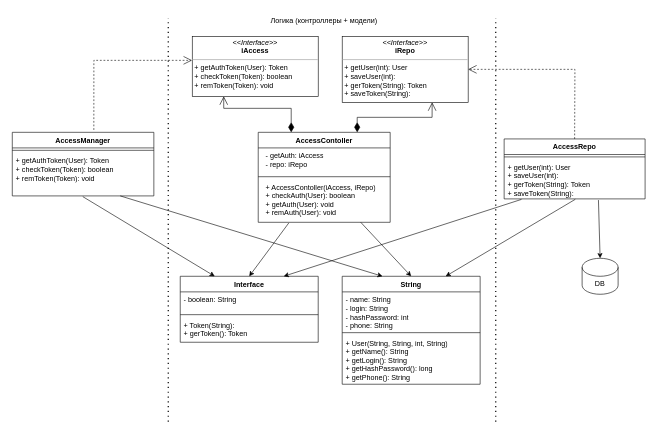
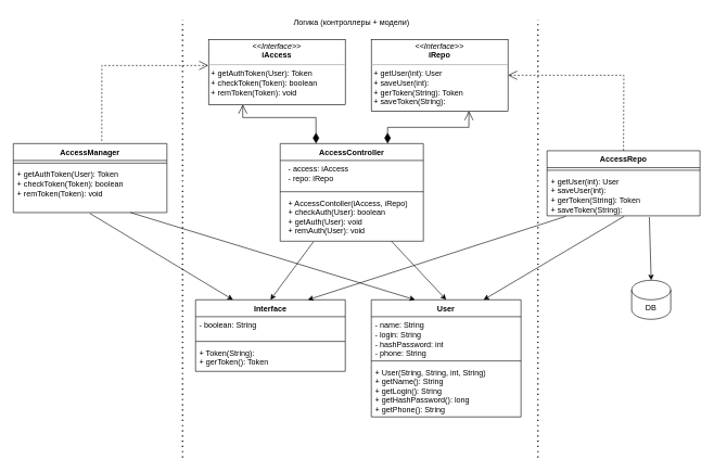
  <mxCell id="0" />
  <mxCell id="1" parent="0" />
  <mxCell id="2" value="&lt;b style=&quot;border-color: var(--border-color);&quot;&gt;AccessManager&lt;/b&gt;" style="swimlane;fontStyle=1;align=center;verticalAlign=top;childLayout=stackLayout;horizontal=1;startSize=26;horizontalStack=0;resizeParent=1;resizeParentMax=0;resizeLast=0;collapsible=1;marginBottom=0;whiteSpace=wrap;html=1;" vertex="1" parent="1"><mxGeometry x="20" y="220" width="236" height="106" as="geometry" /></mxCell>
  <mxCell id="3" value="" style="line;strokeWidth=1;fillColor=none;align=left;verticalAlign=middle;spacingTop=-1;spacingLeft=3;spacingRight=3;rotatable=0;labelPosition=right;points=[];portConstraint=eastwest;strokeColor=inherit;" vertex="1" parent="2"><mxGeometry y="26" width="236" height="8" as="geometry" /></mxCell>
  <mxCell id="4" value="+ getAuthToken(User): Token&lt;br&gt;+ checkToken(Token): boolean&lt;br&gt;+ remToken(Token): void" style="text;strokeColor=none;fillColor=none;align=left;verticalAlign=top;spacingLeft=4;spacingRight=4;overflow=hidden;rotatable=0;points=[[0,0.5],[1,0.5]];portConstraint=eastwest;whiteSpace=wrap;html=1;" vertex="1" parent="2"><mxGeometry y="34" width="236" height="72" as="geometry" /></mxCell>
  <mxCell id="5" value="&lt;p style=&quot;margin:0px;margin-top:4px;text-align:center;&quot;&gt;&lt;i&gt;&amp;lt;&amp;lt;Interface&amp;gt;&amp;gt;&lt;/i&gt;&lt;br&gt;&lt;b&gt;iAccess&lt;/b&gt;&lt;/p&gt;&lt;hr size=&quot;1&quot;&gt;&lt;p style=&quot;margin:0px;margin-left:4px;&quot;&gt;&lt;/p&gt;&lt;p style=&quot;margin:0px;margin-left:4px;&quot;&gt;+ getAuthToken(User): Token&lt;br style=&quot;border-color: var(--border-color);&quot;&gt;+ checkToken(Token): boolean&lt;br style=&quot;border-color: var(--border-color);&quot;&gt;+ remToken(Token): void&lt;br&gt;&lt;/p&gt;" style="verticalAlign=top;align=left;overflow=fill;fontSize=12;fontFamily=Helvetica;html=1;whiteSpace=wrap;" vertex="1" parent="1"><mxGeometry x="320" y="60" width="210" height="100" as="geometry" /></mxCell>
  <mxCell id="6" value="&lt;p style=&quot;margin:0px;margin-top:4px;text-align:center;&quot;&gt;&lt;i&gt;&amp;lt;&amp;lt;Interface&amp;gt;&amp;gt;&lt;/i&gt;&lt;br&gt;&lt;b&gt;iRepo&lt;/b&gt;&lt;/p&gt;&lt;hr size=&quot;1&quot;&gt;&lt;p style=&quot;margin:0px;margin-left:4px;&quot;&gt;&lt;/p&gt;&lt;p style=&quot;margin:0px;margin-left:4px;&quot;&gt;+ getUser(int): User&lt;br style=&quot;border-color: var(--border-color);&quot;&gt;+ saveUser(int):&lt;br style=&quot;border-color: var(--border-color);&quot;&gt;+ gerToken(String): Token&lt;br style=&quot;border-color: var(--border-color);&quot;&gt;+ saveToken(String):&lt;br&gt;&lt;/p&gt;" style="verticalAlign=top;align=left;overflow=fill;fontSize=12;fontFamily=Helvetica;html=1;whiteSpace=wrap;" vertex="1" parent="1"><mxGeometry x="570" y="60" width="210" height="110" as="geometry" /></mxCell>
  <mxCell id="7" value="&lt;b style=&quot;border-color: var(--border-color);&quot;&gt;AccessRepo&lt;/b&gt;" style="swimlane;fontStyle=1;align=center;verticalAlign=top;childLayout=stackLayout;horizontal=1;startSize=26;horizontalStack=0;resizeParent=1;resizeParentMax=0;resizeLast=0;collapsible=1;marginBottom=0;whiteSpace=wrap;html=1;" vertex="1" parent="1"><mxGeometry x="840" y="231" width="235" height="100" as="geometry" /></mxCell>
  <mxCell id="8" value="" style="line;strokeWidth=1;fillColor=none;align=left;verticalAlign=middle;spacingTop=-1;spacingLeft=3;spacingRight=3;rotatable=0;labelPosition=right;points=[];portConstraint=eastwest;strokeColor=inherit;" vertex="1" parent="7"><mxGeometry y="26" width="235" height="8" as="geometry" /></mxCell>
  <mxCell id="9" value="+ getUser(int): User&lt;br&gt;+ saveUser(int):&lt;br&gt;+ gerToken(String): Token&lt;br&gt;+ saveToken(String):" style="text;strokeColor=none;fillColor=none;align=left;verticalAlign=top;spacingLeft=4;spacingRight=4;overflow=hidden;rotatable=0;points=[[0,0.5],[1,0.5]];portConstraint=eastwest;whiteSpace=wrap;html=1;" vertex="1" parent="7"><mxGeometry y="34" width="235" height="66" as="geometry" /></mxCell>
  <mxCell id="10" style="edgeStyle=orthogonalEdgeStyle;rounded=0;orthogonalLoop=1;jettySize=auto;html=1;exitX=0.5;exitY=1;exitDx=0;exitDy=0;" edge="1" parent="1" source="6" target="6"><mxGeometry relative="1" as="geometry" /></mxCell>
- <mxCell id="11" value="&lt;b style=&quot;border-color: var(--border-color);&quot;&gt;AccessContoller&lt;/b&gt;" style="swimlane;fontStyle=1;align=center;verticalAlign=top;childLayout=stackLayout;horizontal=1;startSize=26;horizontalStack=0;resizeParent=1;resizeParentMax=0;resizeLast=0;collapsible=1;marginBottom=0;whiteSpace=wrap;html=1;" vertex="1" parent="1"><mxGeometry x="430" y="220" width="220" height="150" as="geometry" /></mxCell>
- <mxCell id="12" value="&amp;nbsp; - getAuth: iAccess&lt;br&gt;&amp;nbsp; - repo: iRepo" style="text;strokeColor=none;fillColor=none;align=left;verticalAlign=top;spacingLeft=4;spacingRight=4;overflow=hidden;rotatable=0;points=[[0,0.5],[1,0.5]];portConstraint=eastwest;whiteSpace=wrap;html=1;" vertex="1" parent="11"><mxGeometry y="26" width="220" height="44" as="geometry" /></mxCell>
+ <mxCell id="11" value="&lt;b style=&quot;border-color: var(--border-color);&quot;&gt;AccessController&lt;/b&gt;" style="swimlane;fontStyle=1;align=center;verticalAlign=top;childLayout=stackLayout;horizontal=1;startSize=26;horizontalStack=0;resizeParent=1;resizeParentMax=0;resizeLast=0;collapsible=1;marginBottom=0;whiteSpace=wrap;html=1;" vertex="1" parent="1"><mxGeometry x="430" y="220" width="220" height="150" as="geometry" /></mxCell>
+ <mxCell id="12" value="&amp;nbsp; - access: iAccess&lt;br&gt;&amp;nbsp; - repo: iRepo" style="text;strokeColor=none;fillColor=none;align=left;verticalAlign=top;spacingLeft=4;spacingRight=4;overflow=hidden;rotatable=0;points=[[0,0.5],[1,0.5]];portConstraint=eastwest;whiteSpace=wrap;html=1;" vertex="1" parent="11"><mxGeometry y="26" width="220" height="44" as="geometry" /></mxCell>
  <mxCell id="13" value="" style="line;strokeWidth=1;fillColor=none;align=left;verticalAlign=middle;spacingTop=-1;spacingLeft=3;spacingRight=3;rotatable=0;labelPosition=right;points=[];portConstraint=eastwest;strokeColor=inherit;" vertex="1" parent="11"><mxGeometry y="70" width="220" height="8" as="geometry" /></mxCell>
  <mxCell id="14" value="&amp;nbsp; + AccessContoller(iAccess, iRepo)&lt;br&gt;&amp;nbsp; + checkAuth(User): boolean&lt;br&gt;&amp;nbsp; + getAuth(User): void&lt;br&gt;&amp;nbsp; + remAuth(User): void" style="text;strokeColor=none;fillColor=none;align=left;verticalAlign=top;spacingLeft=4;spacingRight=4;overflow=hidden;rotatable=0;points=[[0,0.5],[1,0.5]];portConstraint=eastwest;whiteSpace=wrap;html=1;" vertex="1" parent="11"><mxGeometry y="78" width="220" height="72" as="geometry" /></mxCell>
  <mxCell id="15" value="Interface" style="swimlane;fontStyle=1;align=center;verticalAlign=top;childLayout=stackLayout;horizontal=1;startSize=26;horizontalStack=0;resizeParent=1;resizeParentMax=0;resizeLast=0;collapsible=1;marginBottom=0;whiteSpace=wrap;html=1;" vertex="1" parent="1"><mxGeometry x="300" y="460" width="230" height="110" as="geometry" /></mxCell>
  <mxCell id="16" value="- boolean: String" style="text;strokeColor=none;fillColor=none;align=left;verticalAlign=top;spacingLeft=4;spacingRight=4;overflow=hidden;rotatable=0;points=[[0,0.5],[1,0.5]];portConstraint=eastwest;whiteSpace=wrap;html=1;" vertex="1" parent="15"><mxGeometry y="26" width="230" height="34" as="geometry" /></mxCell>
  <mxCell id="17" value="" style="line;strokeWidth=1;fillColor=none;align=left;verticalAlign=middle;spacingTop=-1;spacingLeft=3;spacingRight=3;rotatable=0;labelPosition=right;points=[];portConstraint=eastwest;strokeColor=inherit;" vertex="1" parent="15"><mxGeometry y="60" width="230" height="8" as="geometry" /></mxCell>
  <mxCell id="18" value="+ Token(String):&lt;br&gt;+ gerToken(): Token" style="text;strokeColor=none;fillColor=none;align=left;verticalAlign=top;spacingLeft=4;spacingRight=4;overflow=hidden;rotatable=0;points=[[0,0.5],[1,0.5]];portConstraint=eastwest;whiteSpace=wrap;html=1;" vertex="1" parent="15"><mxGeometry y="68" width="230" height="42" as="geometry" /></mxCell>
- <mxCell id="19" value="String" style="swimlane;fontStyle=1;align=center;verticalAlign=top;childLayout=stackLayout;horizontal=1;startSize=26;horizontalStack=0;resizeParent=1;resizeParentMax=0;resizeLast=0;collapsible=1;marginBottom=0;whiteSpace=wrap;html=1;" vertex="1" parent="1"><mxGeometry x="570" y="460" width="230" height="180" as="geometry" /></mxCell>
+ <mxCell id="19" value="User" style="swimlane;fontStyle=1;align=center;verticalAlign=top;childLayout=stackLayout;horizontal=1;startSize=26;horizontalStack=0;resizeParent=1;resizeParentMax=0;resizeLast=0;collapsible=1;marginBottom=0;whiteSpace=wrap;html=1;" vertex="1" parent="1"><mxGeometry x="570" y="460" width="230" height="180" as="geometry" /></mxCell>
  <mxCell id="20" value="- name: String&lt;br&gt;- login: String&lt;br&gt;- hashPassword: int&lt;br&gt;- phone: String" style="text;strokeColor=none;fillColor=none;align=left;verticalAlign=top;spacingLeft=4;spacingRight=4;overflow=hidden;rotatable=0;points=[[0,0.5],[1,0.5]];portConstraint=eastwest;whiteSpace=wrap;html=1;" vertex="1" parent="19"><mxGeometry y="26" width="230" height="64" as="geometry" /></mxCell>
  <mxCell id="21" value="" style="line;strokeWidth=1;fillColor=none;align=left;verticalAlign=middle;spacingTop=-1;spacingLeft=3;spacingRight=3;rotatable=0;labelPosition=right;points=[];portConstraint=eastwest;strokeColor=inherit;" vertex="1" parent="19"><mxGeometry y="90" width="230" height="8" as="geometry" /></mxCell>
  <mxCell id="22" value="+ User(String, String, int, String)&lt;br&gt;+ getName(): String&lt;br&gt;+ getLogin(): String&lt;br&gt;+ getHashPassword(): long&lt;br&gt;+ getPhone(): String" style="text;strokeColor=none;fillColor=none;align=left;verticalAlign=top;spacingLeft=4;spacingRight=4;overflow=hidden;rotatable=0;points=[[0,0.5],[1,0.5]];portConstraint=eastwest;whiteSpace=wrap;html=1;" vertex="1" parent="19"><mxGeometry y="98" width="230" height="82" as="geometry" /></mxCell>
  <mxCell id="23" value="" style="endArrow=classic;html=1;rounded=0;entryX=0.5;entryY=0;entryDx=0;entryDy=0;exitX=0.232;exitY=1.014;exitDx=0;exitDy=0;exitPerimeter=0;" edge="1" parent="1" source="14" target="15"><mxGeometry width="50" height="50" relative="1" as="geometry"><mxPoint x="660" y="340" as="sourcePoint" /><mxPoint x="710" y="290" as="targetPoint" /></mxGeometry></mxCell>
  <mxCell id="24" value="" style="endArrow=classic;html=1;rounded=0;entryX=0.5;entryY=0;entryDx=0;entryDy=0;exitX=0.777;exitY=1;exitDx=0;exitDy=0;exitPerimeter=0;" edge="1" parent="1" source="14" target="19"><mxGeometry width="50" height="50" relative="1" as="geometry"><mxPoint x="660" y="340" as="sourcePoint" /><mxPoint x="710" y="290" as="targetPoint" /></mxGeometry></mxCell>
  <mxCell id="25" value="" style="endArrow=open;html=1;endSize=12;startArrow=diamondThin;startSize=14;startFill=1;edgeStyle=orthogonalEdgeStyle;align=left;verticalAlign=bottom;rounded=0;entryX=0.714;entryY=1;entryDx=0;entryDy=0;entryPerimeter=0;exitX=0.75;exitY=0;exitDx=0;exitDy=0;" edge="1" parent="1" source="11" target="6"><mxGeometry x="-1" y="3" relative="1" as="geometry"><mxPoint x="601" y="225" as="sourcePoint" /><mxPoint x="760" y="310" as="targetPoint" /></mxGeometry></mxCell>
  <mxCell id="26" value="" style="endArrow=open;html=1;endSize=12;startArrow=diamondThin;startSize=14;startFill=1;edgeStyle=orthogonalEdgeStyle;align=left;verticalAlign=bottom;rounded=0;entryX=0.25;entryY=1;entryDx=0;entryDy=0;exitX=0.25;exitY=0;exitDx=0;exitDy=0;" edge="1" parent="1" source="11" target="5"><mxGeometry x="-1" y="3" relative="1" as="geometry"><mxPoint x="605" y="230" as="sourcePoint" /><mxPoint x="730" y="150" as="targetPoint" /><Array as="points"><mxPoint x="485" y="180" /><mxPoint x="373" y="180" /></Array></mxGeometry></mxCell>
  <mxCell id="27" value="" style="endArrow=open;endSize=12;dashed=1;html=1;rounded=0;entryX=1;entryY=0.5;entryDx=0;entryDy=0;exitX=0.5;exitY=0;exitDx=0;exitDy=0;" edge="1" parent="1" source="7" target="6"><mxGeometry width="160" relative="1" as="geometry"><mxPoint x="600" y="310" as="sourcePoint" /><mxPoint x="760" y="310" as="targetPoint" /><Array as="points"><mxPoint x="958" y="115" /></Array></mxGeometry></mxCell>
  <mxCell id="28" value="" style="endArrow=open;endSize=12;dashed=1;html=1;rounded=0;entryX=-0.002;entryY=0.4;entryDx=0;entryDy=0;exitX=0.576;exitY=-0.038;exitDx=0;exitDy=0;exitPerimeter=0;entryPerimeter=0;" edge="1" parent="1" source="2" target="5"><mxGeometry width="160" relative="1" as="geometry"><mxPoint x="968" y="241" as="sourcePoint" /><mxPoint x="790" y="110" as="targetPoint" /><Array as="points"><mxPoint x="156" y="100" /></Array></mxGeometry></mxCell>
  <mxCell id="29" value="" style="endArrow=classic;html=1;rounded=0;exitX=0.505;exitY=1.01;exitDx=0;exitDy=0;exitPerimeter=0;entryX=0.75;entryY=0;entryDx=0;entryDy=0;" edge="1" parent="1" source="9" target="19"><mxGeometry width="50" height="50" relative="1" as="geometry"><mxPoint x="628" y="390" as="sourcePoint" /><mxPoint x="705" y="478" as="targetPoint" /></mxGeometry></mxCell>
  <mxCell id="30" value="" style="endArrow=classic;html=1;rounded=0;entryX=0.25;entryY=0;entryDx=0;entryDy=0;exitX=0.498;exitY=1.017;exitDx=0;exitDy=0;exitPerimeter=0;" edge="1" parent="1" source="4" target="15"><mxGeometry width="50" height="50" relative="1" as="geometry"><mxPoint x="106" y="410" as="sourcePoint" /><mxPoint x="60" y="499" as="targetPoint" /></mxGeometry></mxCell>
  <mxCell id="31" value="" style="endArrow=none;dashed=1;html=1;dashPattern=1 3;strokeWidth=2;rounded=0;" edge="1" parent="1"><mxGeometry width="50" height="50" relative="1" as="geometry"><mxPoint x="280" y="702.353" as="sourcePoint" /><mxPoint x="280" y="30" as="targetPoint" /></mxGeometry></mxCell>
  <mxCell id="32" value="" style="endArrow=none;dashed=1;html=1;dashPattern=1 3;strokeWidth=2;rounded=0;" edge="1" parent="1"><mxGeometry width="50" height="50" relative="1" as="geometry"><mxPoint x="826" y="702.353" as="sourcePoint" /><mxPoint x="826" y="30" as="targetPoint" /></mxGeometry></mxCell>
  <mxCell id="33" value="Логика (контроллеры + модели)" style="text;html=1;strokeColor=none;fillColor=none;align=center;verticalAlign=middle;whiteSpace=wrap;rounded=0;" vertex="1" parent="1"><mxGeometry x="410" y="20" width="260" height="30" as="geometry" /></mxCell>
  <mxCell id="34" value="" style="endArrow=classic;html=1;rounded=0;exitX=0.669;exitY=1.029;exitDx=0;exitDy=0;exitPerimeter=0;" edge="1" parent="1" source="9"><mxGeometry width="50" height="50" relative="1" as="geometry"><mxPoint x="960" y="500" as="sourcePoint" /><mxPoint x="1000" y="430" as="targetPoint" /></mxGeometry></mxCell>
  <mxCell id="35" value="DB" style="shape=cylinder3;whiteSpace=wrap;html=1;boundedLbl=1;backgroundOutline=1;size=15;" vertex="1" parent="1"><mxGeometry x="970" y="430" width="60" height="60" as="geometry" /></mxCell>
  <mxCell id="36" value="" style="endArrow=classic;html=1;rounded=0;entryX=0.292;entryY=0;entryDx=0;entryDy=0;entryPerimeter=0;" edge="1" parent="1" target="19"><mxGeometry width="50" height="50" relative="1" as="geometry"><mxPoint x="200" y="326" as="sourcePoint" /><mxPoint x="420" y="459" as="targetPoint" /></mxGeometry></mxCell>
  <mxCell id="37" value="" style="endArrow=classic;html=1;rounded=0;exitX=0.123;exitY=1.012;exitDx=0;exitDy=0;exitPerimeter=0;entryX=0.75;entryY=0;entryDx=0;entryDy=0;" edge="1" parent="1" source="9" target="15"><mxGeometry width="50" height="50" relative="1" as="geometry"><mxPoint x="886" y="301" as="sourcePoint" /><mxPoint x="670" y="460" as="targetPoint" /></mxGeometry></mxCell>
